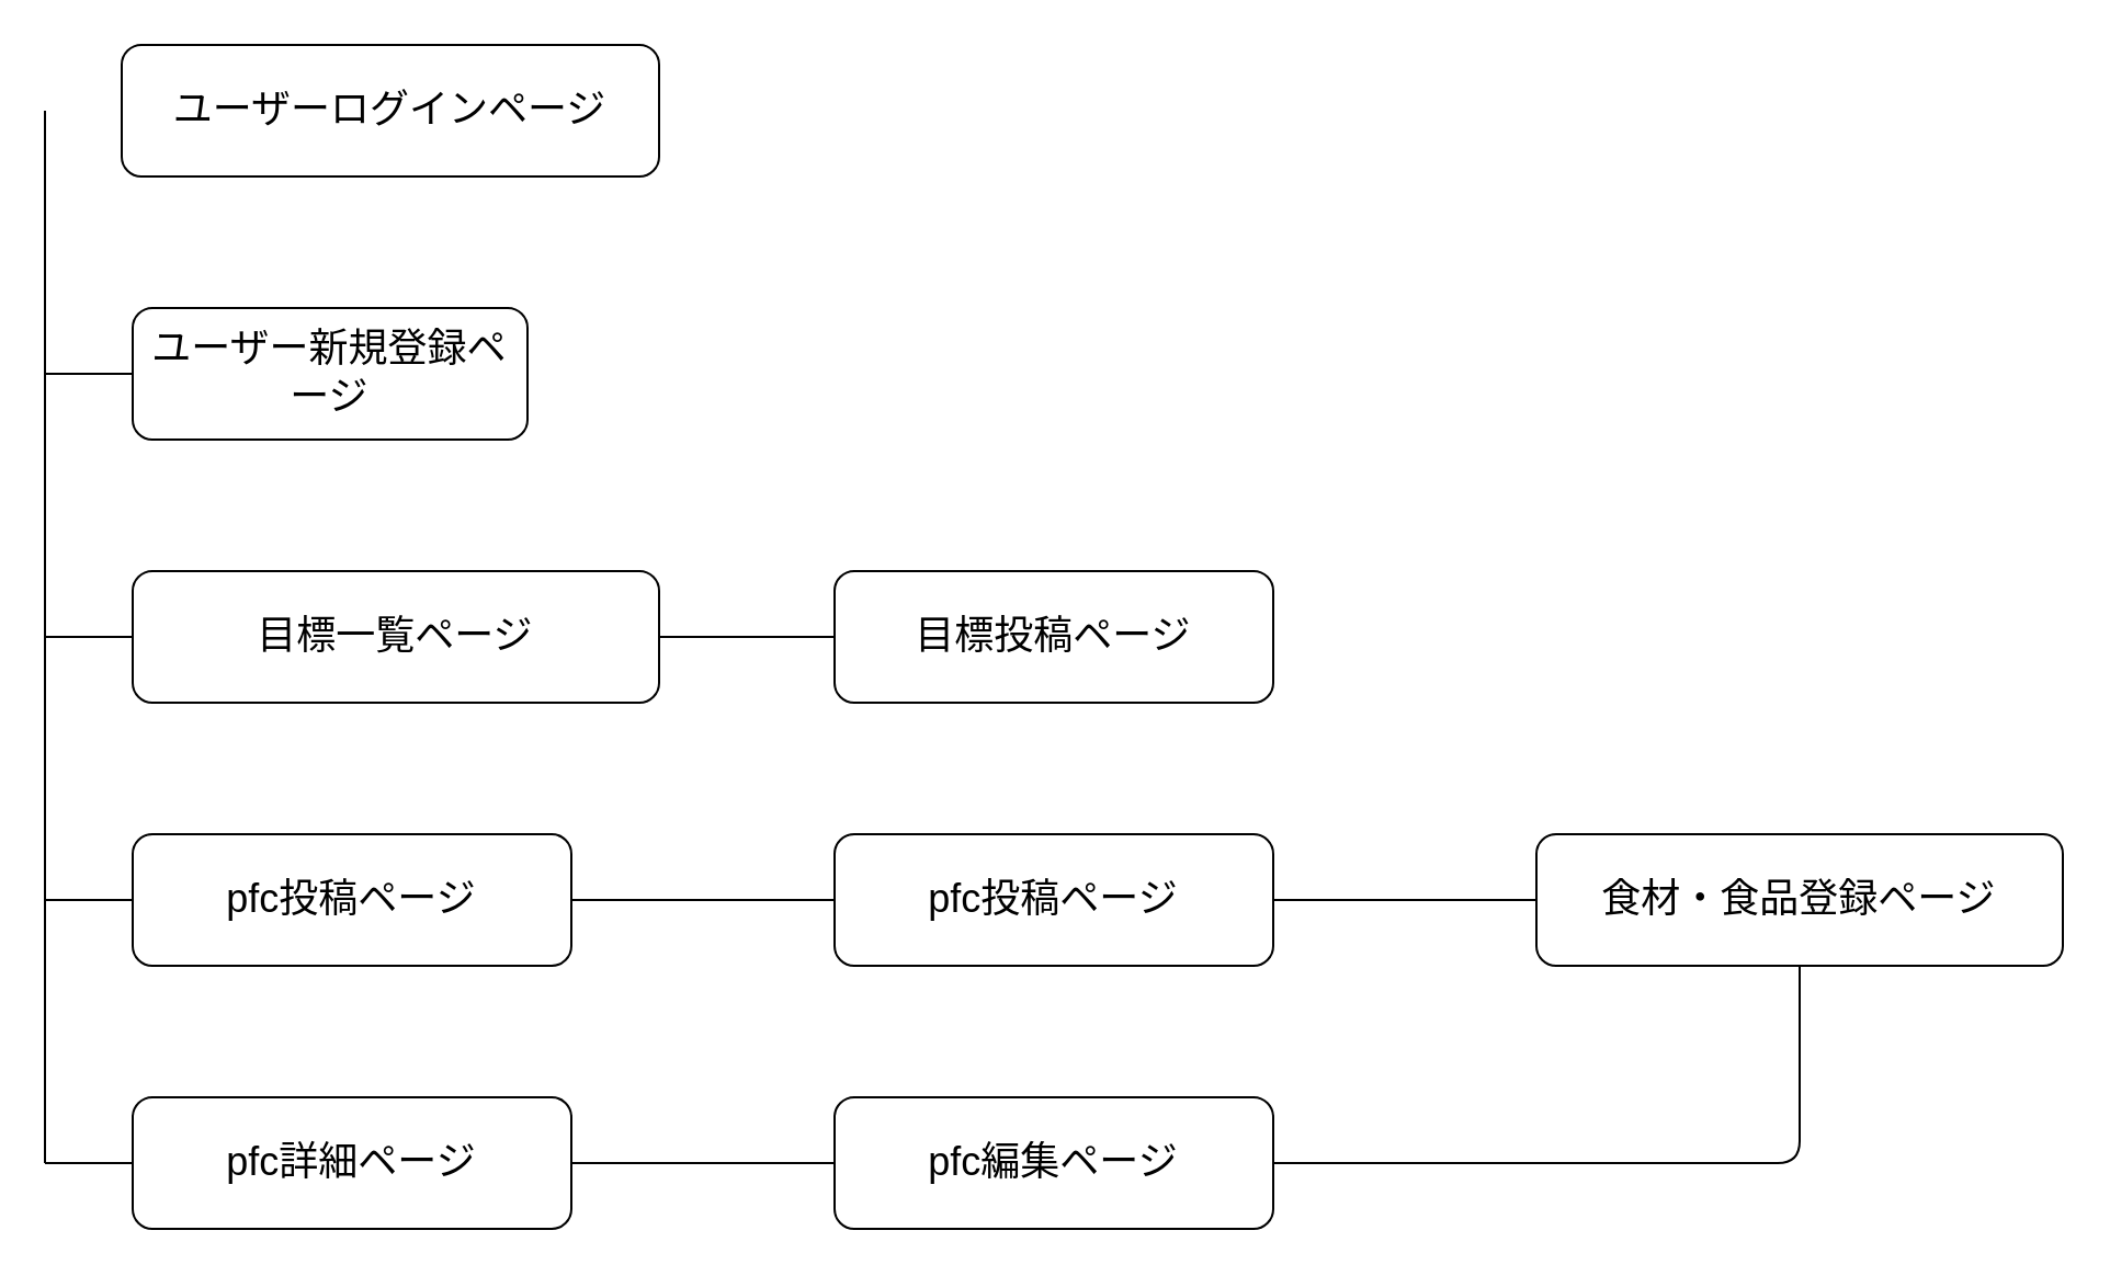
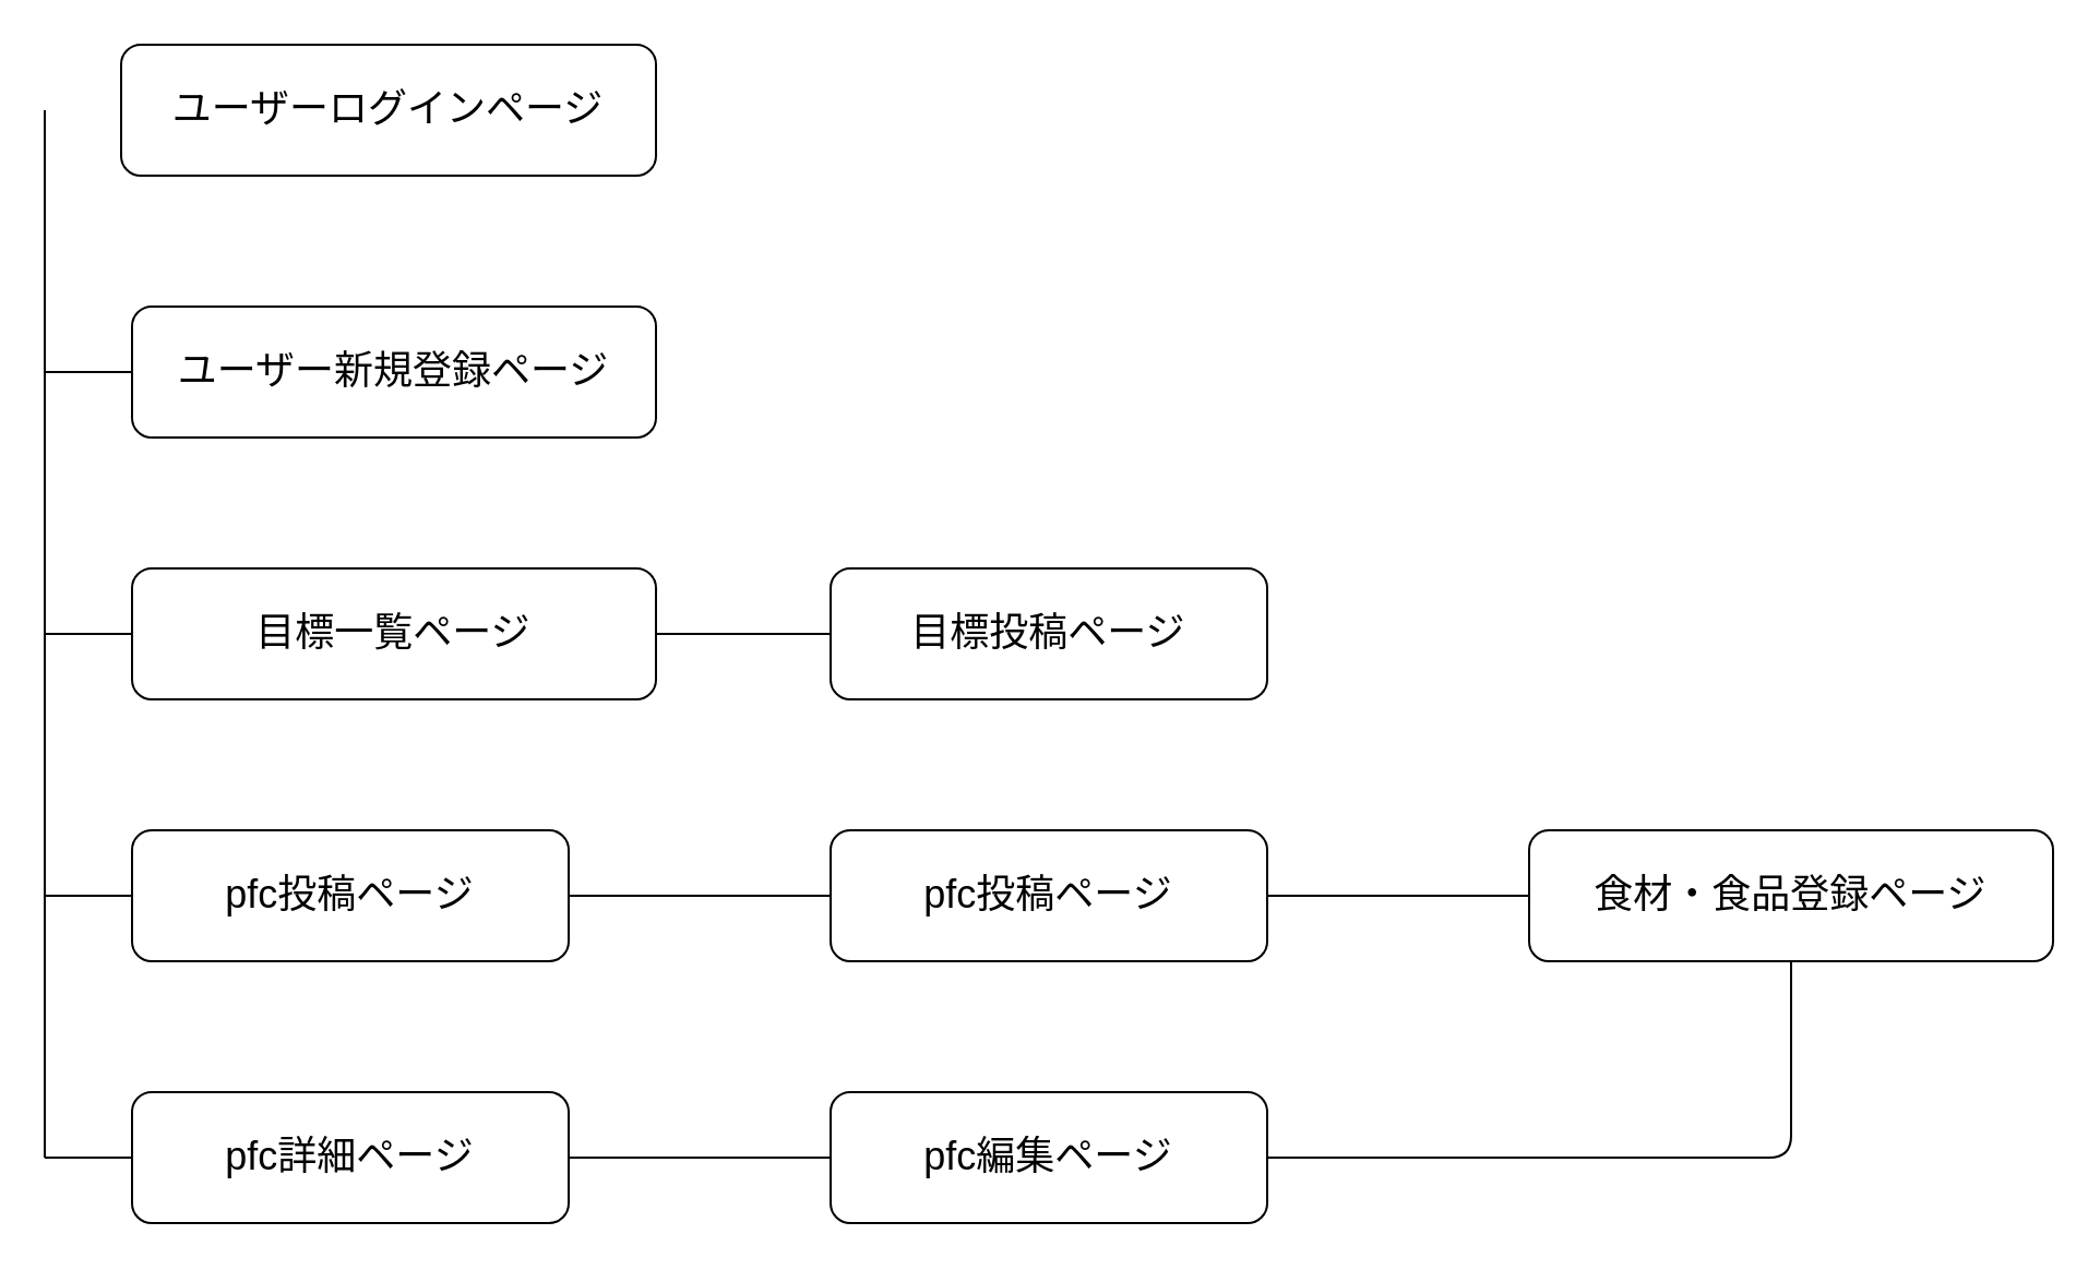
  <mxCell id="0" />
  <mxCell id="1" parent="0" />
  <mxCell id="2" value="ユーザーログインページ" style="rounded=1;whiteSpace=wrap;html=1;fontSize=18;" vertex="1" parent="1"><mxGeometry x="55" y="20" width="245" height="60" as="geometry" /></mxCell>
- <mxCell id="3" value="ユーザー新規登録ページ" style="rounded=1;whiteSpace=wrap;html=1;fontSize=18;" vertex="1" parent="1"><mxGeometry x="60" y="140" width="180" height="60" as="geometry" /></mxCell>
+ <mxCell id="3" value="ユーザー新規登録ページ" style="rounded=1;whiteSpace=wrap;html=1;fontSize=18;" vertex="1" parent="1"><mxGeometry x="60" y="140" width="240" height="60" as="geometry" /></mxCell>
  <mxCell id="4" value="目標一覧ページ" style="rounded=1;whiteSpace=wrap;html=1;fontSize=18;" vertex="1" parent="1"><mxGeometry x="60" y="260" width="240" height="60" as="geometry" /></mxCell>
  <mxCell id="5" value="pfc投稿ページ" style="rounded=1;whiteSpace=wrap;html=1;fontSize=18;" vertex="1" parent="1"><mxGeometry x="60" y="380" width="200" height="60" as="geometry" /></mxCell>
  <mxCell id="6" value="pfc詳細ページ" style="rounded=1;whiteSpace=wrap;html=1;fontSize=18;" vertex="1" parent="1"><mxGeometry x="60" y="500" width="200" height="60" as="geometry" /></mxCell>
  <mxCell id="7" value="pfc編集ページ" style="rounded=1;whiteSpace=wrap;html=1;fontSize=18;" vertex="1" parent="1"><mxGeometry x="380" y="500" width="200" height="60" as="geometry" /></mxCell>
  <mxCell id="8" value="" style="endArrow=none;html=1;fontSize=18;" edge="1" parent="1"><mxGeometry width="50" height="50" relative="1" as="geometry"><mxPoint x="260" y="530" as="sourcePoint" /><mxPoint x="380" y="530" as="targetPoint" /></mxGeometry></mxCell>
  <mxCell id="9" value="" style="endArrow=none;html=1;fontSize=18;" edge="1" parent="1"><mxGeometry width="50" height="50" relative="1" as="geometry"><mxPoint x="20" y="530" as="sourcePoint" /><mxPoint x="20" y="50" as="targetPoint" /></mxGeometry></mxCell>
  <mxCell id="10" value="" style="endArrow=none;html=1;fontSize=18;entryX=0;entryY=0.5;entryDx=0;entryDy=0;" edge="1" parent="1" target="3"><mxGeometry width="50" height="50" relative="1" as="geometry"><mxPoint x="20" y="170" as="sourcePoint" /><mxPoint x="70" y="250" as="targetPoint" /></mxGeometry></mxCell>
  <mxCell id="11" value="" style="endArrow=none;html=1;fontSize=18;entryX=0;entryY=0.5;entryDx=0;entryDy=0;" edge="1" parent="1" target="4"><mxGeometry width="50" height="50" relative="1" as="geometry"><mxPoint x="20" y="290" as="sourcePoint" /><mxPoint x="70" y="250" as="targetPoint" /></mxGeometry></mxCell>
  <mxCell id="12" value="" style="endArrow=none;html=1;fontSize=18;entryX=0;entryY=0.5;entryDx=0;entryDy=0;" edge="1" parent="1" target="5"><mxGeometry width="50" height="50" relative="1" as="geometry"><mxPoint x="20" y="410" as="sourcePoint" /><mxPoint x="220" y="240" as="targetPoint" /></mxGeometry></mxCell>
  <mxCell id="13" value="" style="endArrow=none;html=1;fontSize=18;entryX=0;entryY=0.5;entryDx=0;entryDy=0;" edge="1" parent="1" target="6"><mxGeometry width="50" height="50" relative="1" as="geometry"><mxPoint x="20" y="530" as="sourcePoint" /><mxPoint x="220" y="240" as="targetPoint" /></mxGeometry></mxCell>
  <mxCell id="14" value="目標投稿ページ" style="rounded=1;whiteSpace=wrap;html=1;fontSize=18;" vertex="1" parent="1"><mxGeometry x="380" y="260" width="200" height="60" as="geometry" /></mxCell>
  <mxCell id="15" value="" style="endArrow=none;html=1;fontSize=18;exitX=1;exitY=0.5;exitDx=0;exitDy=0;entryX=0;entryY=0.5;entryDx=0;entryDy=0;" edge="1" parent="1" source="4" target="14"><mxGeometry width="50" height="50" relative="1" as="geometry"><mxPoint x="370" y="350" as="sourcePoint" /><mxPoint x="420" y="300" as="targetPoint" /></mxGeometry></mxCell>
  <mxCell id="16" value="pfc投稿ページ" style="rounded=1;whiteSpace=wrap;html=1;fontSize=18;" vertex="1" parent="1"><mxGeometry x="380" y="380" width="200" height="60" as="geometry" /></mxCell>
  <mxCell id="17" value="" style="endArrow=none;html=1;fontSize=18;exitX=1;exitY=0.5;exitDx=0;exitDy=0;entryX=0;entryY=0.5;entryDx=0;entryDy=0;" edge="1" parent="1" source="5" target="16"><mxGeometry width="50" height="50" relative="1" as="geometry"><mxPoint x="400" y="400" as="sourcePoint" /><mxPoint x="450" y="350" as="targetPoint" /></mxGeometry></mxCell>
  <mxCell id="18" value="食材・食品登録ページ" style="rounded=1;whiteSpace=wrap;html=1;fontSize=18;" vertex="1" parent="1"><mxGeometry x="700" y="380" width="240" height="60" as="geometry" /></mxCell>
  <mxCell id="19" value="" style="endArrow=none;html=1;fontSize=18;exitX=1;exitY=0.5;exitDx=0;exitDy=0;entryX=0;entryY=0.5;entryDx=0;entryDy=0;" edge="1" parent="1" source="16" target="18"><mxGeometry width="50" height="50" relative="1" as="geometry"><mxPoint x="680" y="390" as="sourcePoint" /><mxPoint x="730" y="340" as="targetPoint" /></mxGeometry></mxCell>
  <mxCell id="20" value="" style="endArrow=none;html=1;fontSize=18;entryX=0.5;entryY=1;entryDx=0;entryDy=0;" edge="1" parent="1" target="18"><mxGeometry width="50" height="50" relative="1" as="geometry"><mxPoint x="580" y="530" as="sourcePoint" /><mxPoint x="420" y="530" as="targetPoint" /><Array as="points"><mxPoint x="820" y="530" /></Array></mxGeometry></mxCell>
